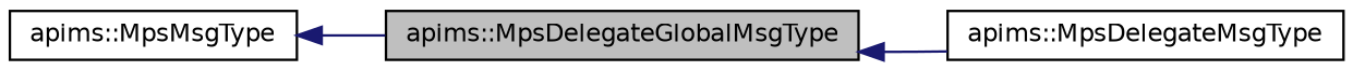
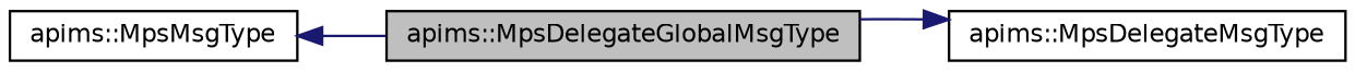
  digraph {
    rankdir=LR
    node [color=black fillcolor=white fontname=Helvetica fontsize=10 shape=record style=filled]
    edge [color=midnightblue dir=back fontname=Helvetica fontsize=10 labelfontname=Helvetica labelfontsize=10 style=solid]
    n1 [fillcolor=grey75 fontcolor=black height=0.2 label="apims::MpsDelegateGlobalMsgType" width=0.4]
    n2 [height=0.2 label="apims::MpsDelegateMsgType" width=0.4]
    n3 [height=0.2 label="apims::MpsMsgType" width=0.4]
-   n1 -> n2
+   n2 -> n1
    n3 -> n1
  }
